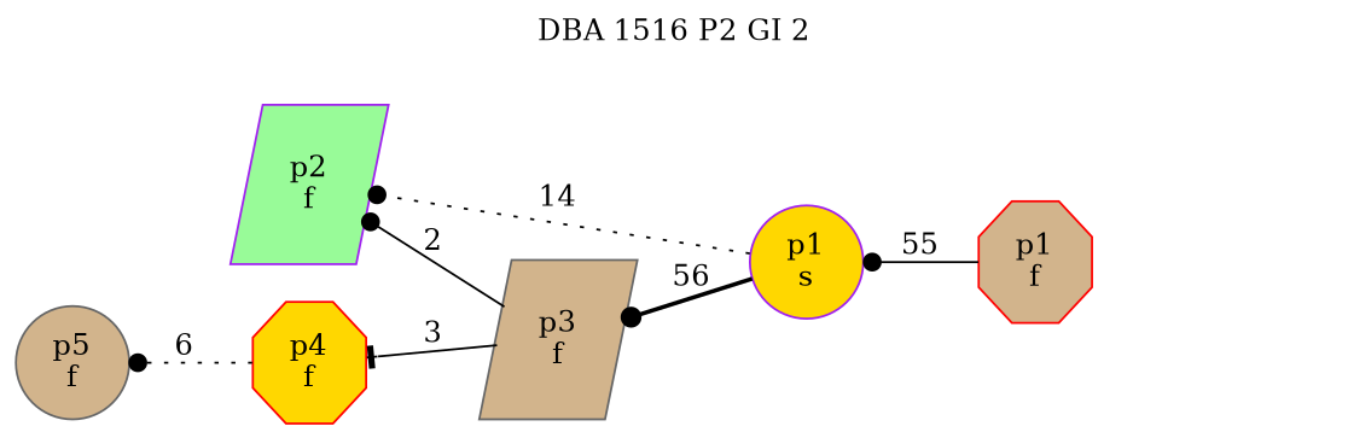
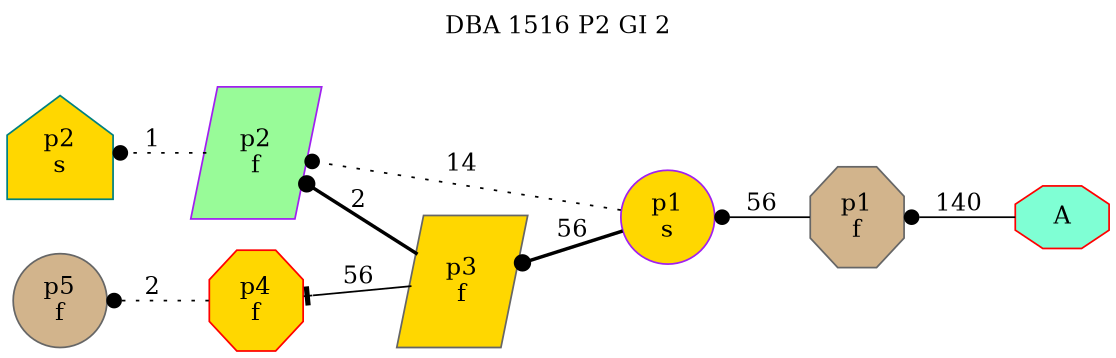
  digraph {
    label=" DBA 1516 P2 GI 2 "
    labelloc=tl
    rankdir=RL
    node [color=gray40 fillcolor=tan shape=octagon style=filled]
    edge [arrowhead=dot style=solid]
-   n2 [color=red label="p1\nf"]
+   n1 [color=red fillcolor=aquamarine label=A]
+   n2 [label="p1\nf"]
    n3 [color=purple fillcolor=gold label="p1\ns" shape=ellipse]
    n4 [color=purple fillcolor=palegreen label="p2\nf" shape=parallelogram]
-   n6 [label="p3\nf" shape=parallelogram]
+   n5 [color=teal fillcolor=gold label="p2\ns" shape=house]
+   n6 [fillcolor=gold label="p3\nf" shape=parallelogram]
    n7 [color=red fillcolor=gold label="p4\nf"]
    n8 [label="p5\nf" shape=ellipse]
-   n2 -> n3 [label=55]
+   n1 -> n2 [label=140]
+   n2 -> n3 [label=56]
    n3 -> n4 [label=14 style=dotted]
    n3 -> n6 [label=56 style=bold]
-   n6 -> n4 [label=2]
-   n6 -> n7 [arrowhead=tee label=3]
-   n7 -> n8 [label=6 style=dotted]
+   n4 -> n5 [label=1 style=dotted]
+   n6 -> n4 [label=2 style=bold]
+   n6 -> n7 [arrowhead=tee label=56]
+   n7 -> n8 [label=2 style=dotted]
  }
